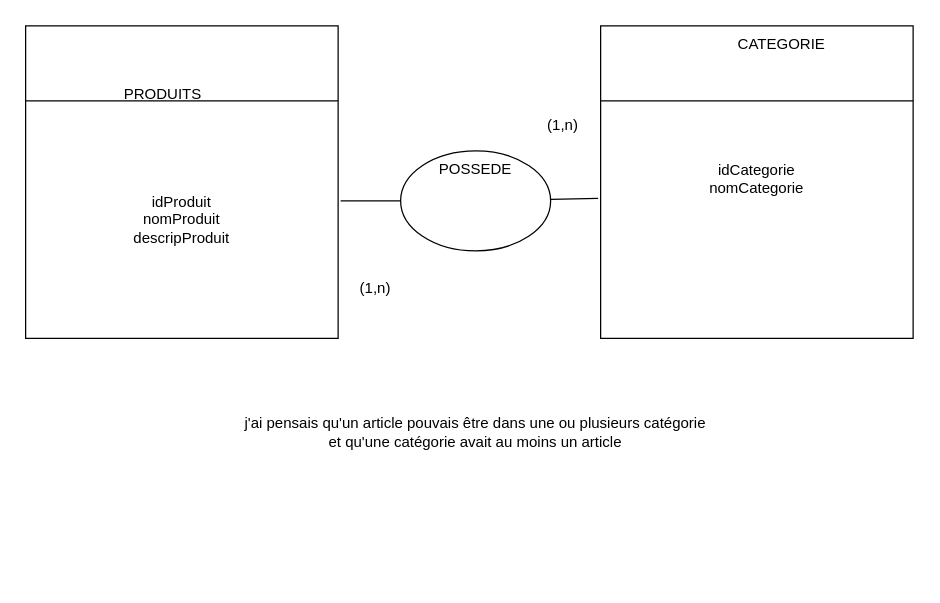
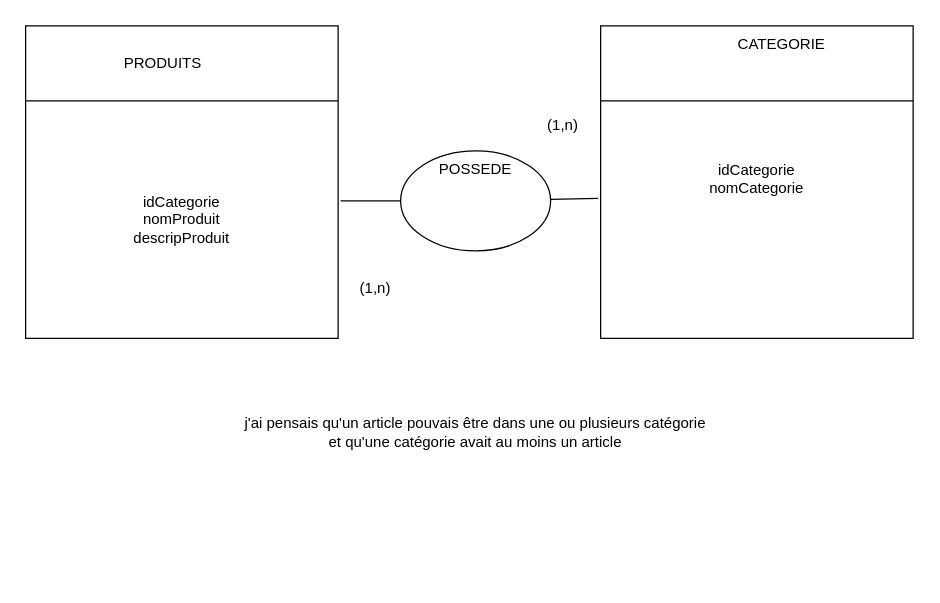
  <mxCell id="0" />
  <mxCell id="1" parent="0" />
  <mxCell id="2" value="" style="whiteSpace=wrap;html=1;aspect=fixed;" vertex="1" parent="1"><mxGeometry x="20" y="20" width="250" height="250" as="geometry" /></mxCell>
  <mxCell id="3" value="" style="whiteSpace=wrap;html=1;aspect=fixed;" vertex="1" parent="1"><mxGeometry x="480" y="20" width="250" height="250" as="geometry" /></mxCell>
  <mxCell id="4" value="" style="endArrow=none;html=1;" edge="1" parent="1"><mxGeometry width="50" height="50" relative="1" as="geometry"><mxPoint x="270" y="80" as="sourcePoint" /><mxPoint x="20" y="80" as="targetPoint" /><Array as="points"><mxPoint x="70" y="80" /></Array></mxGeometry></mxCell>
  <mxCell id="5" value="" style="endArrow=none;html=1;" edge="1" parent="1"><mxGeometry width="50" height="50" relative="1" as="geometry"><mxPoint x="730" y="80" as="sourcePoint" /><mxPoint x="480" y="80" as="targetPoint" /><Array as="points"><mxPoint x="530" y="80" /></Array></mxGeometry></mxCell>
- <mxCell id="6" value="PRODUITS" style="text;html=1;strokeColor=none;fillColor=none;align=center;verticalAlign=middle;whiteSpace=wrap;rounded=0;" vertex="1" parent="1"><mxGeometry x="40" y="65" width="180" height="20" as="geometry" /></mxCell>
+ <mxCell id="6" value="PRODUITS" style="text;html=1;strokeColor=none;fillColor=none;align=center;verticalAlign=middle;whiteSpace=wrap;rounded=0;" vertex="1" parent="1"><mxGeometry x="40" y="40" width="180" height="20" as="geometry" /></mxCell>
  <mxCell id="7" value="CATEGORIE" style="text;html=1;strokeColor=none;fillColor=none;align=center;verticalAlign=middle;whiteSpace=wrap;rounded=0;" vertex="1" parent="1"><mxGeometry x="535" y="25" width="180" height="20" as="geometry" /></mxCell>
- <mxCell id="8" value="&lt;div&gt;idProduit&lt;/div&gt;&lt;div&gt;nomProduit&lt;br&gt;&lt;/div&gt;&lt;div&gt;descripProduit&lt;br&gt;&lt;/div&gt;" style="text;html=1;strokeColor=none;fillColor=none;align=center;verticalAlign=middle;whiteSpace=wrap;rounded=0;" vertex="1" parent="1"><mxGeometry x="40" y="100" width="210" height="150" as="geometry" /></mxCell>
+ <mxCell id="8" value="&lt;div&gt;idCategorie&lt;/div&gt;&lt;div&gt;nomProduit&lt;br&gt;&lt;/div&gt;&lt;div&gt;descripProduit&lt;br&gt;&lt;/div&gt;" style="text;html=1;strokeColor=none;fillColor=none;align=center;verticalAlign=middle;whiteSpace=wrap;rounded=0;" vertex="1" parent="1"><mxGeometry x="40" y="100" width="210" height="150" as="geometry" /></mxCell>
  <mxCell id="9" value="&lt;div&gt;idCategorie&lt;/div&gt;&lt;div&gt;nomCategorie&lt;/div&gt;&lt;div&gt;&lt;br&gt;&lt;/div&gt;" style="text;html=1;strokeColor=none;fillColor=none;align=center;verticalAlign=middle;whiteSpace=wrap;rounded=0;" vertex="1" parent="1"><mxGeometry x="525" y="85" width="160" height="130" as="geometry" /></mxCell>
  <mxCell id="10" value="" style="ellipse;whiteSpace=wrap;html=1;" vertex="1" parent="1"><mxGeometry x="320" y="120" width="120" height="80" as="geometry" /></mxCell>
  <mxCell id="11" value="" style="endArrow=none;html=1;exitX=1.008;exitY=0.56;exitDx=0;exitDy=0;exitPerimeter=0;entryX=0;entryY=0.5;entryDx=0;entryDy=0;" edge="1" parent="1" source="2" target="10"><mxGeometry width="50" height="50" relative="1" as="geometry"><mxPoint x="350" y="380" as="sourcePoint" /><mxPoint x="400" y="330" as="targetPoint" /></mxGeometry></mxCell>
  <mxCell id="12" value="" style="endArrow=none;html=1;entryX=-0.008;entryY=0.552;entryDx=0;entryDy=0;entryPerimeter=0;" edge="1" parent="1" source="10" target="3"><mxGeometry width="50" height="50" relative="1" as="geometry"><mxPoint x="350" y="380" as="sourcePoint" /><mxPoint x="400" y="330" as="targetPoint" /></mxGeometry></mxCell>
  <mxCell id="13" value="POSSEDE" style="text;html=1;strokeColor=none;fillColor=none;align=center;verticalAlign=middle;whiteSpace=wrap;rounded=0;" vertex="1" parent="1"><mxGeometry x="340" y="125" width="80" height="20" as="geometry" /></mxCell>
  <mxCell id="14" value="&lt;div&gt;(1,n)&lt;br&gt;&lt;/div&gt;" style="text;html=1;strokeColor=none;fillColor=none;align=center;verticalAlign=middle;whiteSpace=wrap;rounded=0;" vertex="1" parent="1"><mxGeometry x="430" y="90" width="40" height="20" as="geometry" /></mxCell>
  <mxCell id="15" value="&lt;div&gt;(1,n)&lt;br&gt;&lt;/div&gt;" style="text;html=1;strokeColor=none;fillColor=none;align=center;verticalAlign=middle;whiteSpace=wrap;rounded=0;" vertex="1" parent="1"><mxGeometry x="280" y="220" width="40" height="20" as="geometry" /></mxCell>
  <mxCell id="16" value="j'ai pensais qu'un article pouvais être dans une ou plusieurs catégorie et qu'une catégorie avait au moins un article " style="text;html=1;strokeColor=none;fillColor=none;align=center;verticalAlign=middle;whiteSpace=wrap;rounded=0;" vertex="1" parent="1"><mxGeometry x="190" y="230" width="380" height="230" as="geometry" /></mxCell>
